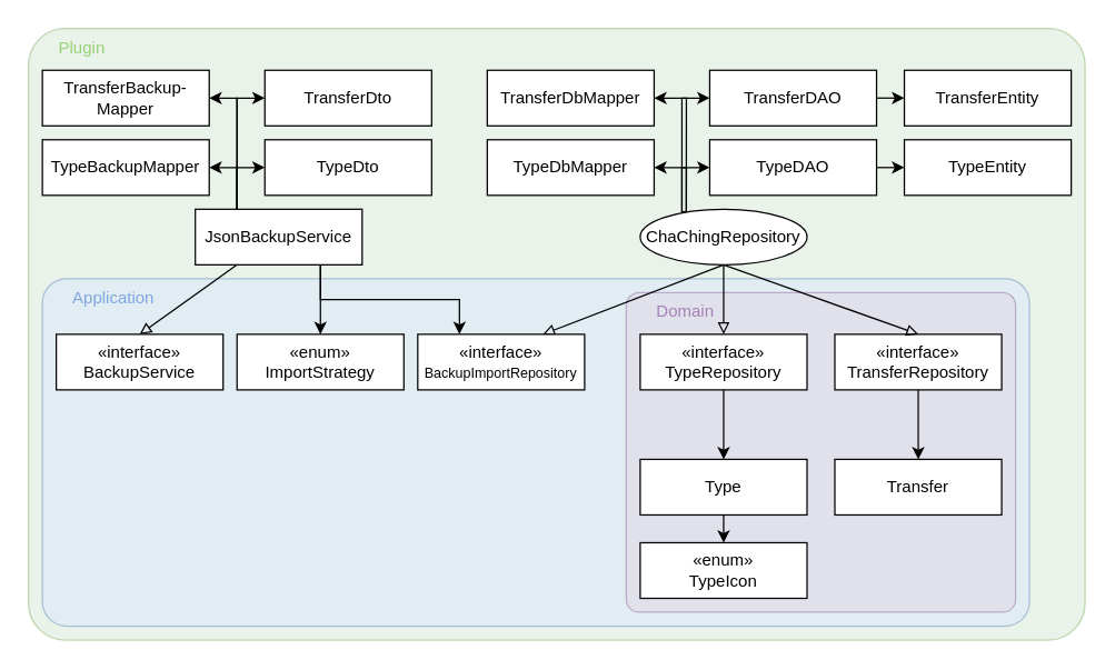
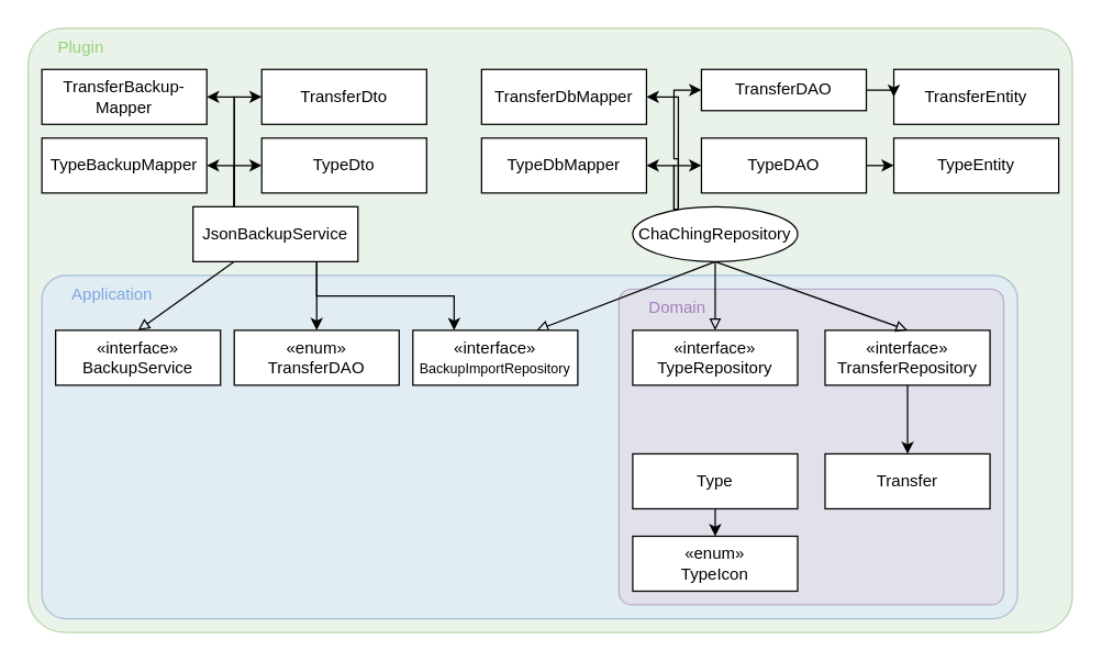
  <mxCell id="0" />
  <mxCell id="1" parent="0" />
  <mxCell id="2" value="Plugin" style="rounded=1;whiteSpace=wrap;html=1;fillColor=#d5e8d4;strokeColor=#82b366;align=left;verticalAlign=top;horizontal=1;spacingTop=0;spacingLeft=20;fillStyle=auto;opacity=50;arcSize=6;fontColor=#97D077;" parent="1" vertex="1"><mxGeometry x="20" y="20" width="760" height="440" as="geometry" /></mxCell>
  <mxCell id="3" value="Application" style="rounded=1;whiteSpace=wrap;html=1;fillColor=#dae8fc;strokeColor=#6c8ebf;align=left;verticalAlign=top;horizontal=1;spacingTop=0;spacingLeft=20;fillStyle=auto;opacity=50;arcSize=7;fontColor=#7EA6E0;" parent="1" vertex="1"><mxGeometry x="30" y="200" width="710" height="250" as="geometry" /></mxCell>
  <mxCell id="4" value="&lt;div align=&quot;left&quot;&gt;Domain&lt;/div&gt;" style="rounded=1;whiteSpace=wrap;html=1;fillColor=#e1d5e7;strokeColor=#9673a6;align=left;verticalAlign=top;horizontal=1;spacingTop=0;spacingLeft=20;fillStyle=auto;gradientColor=none;opacity=50;arcSize=4;fontColor=#A680B8;" parent="1" vertex="1"><mxGeometry x="450" y="210" width="280" height="230" as="geometry" /></mxCell>
  <mxCell id="5" value="&lt;div&gt;&lt;font&gt;&lt;span&gt;«enum»&lt;/span&gt;&lt;/font&gt;&lt;/div&gt;&lt;div&gt;&lt;font&gt;&lt;span&gt;TypeIcon&lt;/span&gt;&lt;/font&gt;&lt;/div&gt;" style="rounded=0;whiteSpace=wrap;html=1;fontColor=#000000;fontSize=12;" parent="1" vertex="1"><mxGeometry x="460" y="390" width="120" height="40" as="geometry" /></mxCell>
  <mxCell id="6" style="edgeStyle=orthogonalEdgeStyle;rounded=0;orthogonalLoop=1;jettySize=auto;html=1;exitX=0.5;exitY=1;exitDx=0;exitDy=0;entryX=0.5;entryY=0;entryDx=0;entryDy=0;" parent="1" source="7" target="5" edge="1"><mxGeometry relative="1" as="geometry" /></mxCell>
  <mxCell id="7" value="Type" style="rounded=0;whiteSpace=wrap;html=1;fontColor=#000000;fontSize=12;" parent="1" vertex="1"><mxGeometry x="460" y="330" width="120" height="40" as="geometry" /></mxCell>
  <mxCell id="8" value="Transfer" style="rounded=0;whiteSpace=wrap;html=1;fontColor=#000000;fontSize=12;" parent="1" vertex="1"><mxGeometry x="600" y="330" width="120" height="40" as="geometry" /></mxCell>
- <mxCell id="9" style="edgeStyle=orthogonalEdgeStyle;rounded=0;orthogonalLoop=1;jettySize=auto;html=1;exitX=0.5;exitY=1;exitDx=0;exitDy=0;entryX=0.5;entryY=0;entryDx=0;entryDy=0;" parent="1" source="10" target="7" edge="1"><mxGeometry relative="1" as="geometry" /></mxCell>
  <mxCell id="10" value="&lt;div&gt;&lt;font&gt;&lt;span&gt;«interface»&lt;/span&gt;&lt;/font&gt;&lt;/div&gt;&lt;div&gt;&lt;font&gt;&lt;span&gt;TypeRepository&lt;/span&gt;&lt;/font&gt;&lt;/div&gt;" style="rounded=0;whiteSpace=wrap;html=1;fontColor=#000000;fontSize=12;" parent="1" vertex="1"><mxGeometry x="460" y="240" width="120" height="40" as="geometry" /></mxCell>
  <mxCell id="11" style="edgeStyle=orthogonalEdgeStyle;rounded=0;orthogonalLoop=1;jettySize=auto;html=1;exitX=0.5;exitY=1;exitDx=0;exitDy=0;entryX=0.5;entryY=0;entryDx=0;entryDy=0;" parent="1" source="12" target="8" edge="1"><mxGeometry relative="1" as="geometry" /></mxCell>
  <mxCell id="12" value="&lt;div&gt;&lt;font&gt;&lt;span&gt;«interface»&lt;/span&gt;&lt;/font&gt;&lt;/div&gt;&lt;div&gt;&lt;font&gt;&lt;span&gt;TransferRepository&lt;/span&gt;&lt;/font&gt;&lt;/div&gt;" style="rounded=0;whiteSpace=wrap;html=1;fontColor=#000000;fontSize=12;" parent="1" vertex="1"><mxGeometry x="600" y="240" width="120" height="40" as="geometry" /></mxCell>
  <mxCell id="13" style="rounded=0;orthogonalLoop=1;jettySize=auto;html=1;exitX=0.5;exitY=1;exitDx=0;exitDy=0;entryX=0.5;entryY=0;entryDx=0;entryDy=0;endArrow=block;endFill=0;" parent="1" source="20" target="12" edge="1"><mxGeometry relative="1" as="geometry" /></mxCell>
  <mxCell id="14" style="rounded=0;orthogonalLoop=1;jettySize=auto;html=1;exitX=0.5;exitY=1;exitDx=0;exitDy=0;entryX=0.5;entryY=0;entryDx=0;entryDy=0;endArrow=block;endFill=0;" parent="1" source="20" target="10" edge="1"><mxGeometry relative="1" as="geometry" /></mxCell>
  <mxCell id="15" style="edgeStyle=orthogonalEdgeStyle;rounded=0;orthogonalLoop=1;jettySize=auto;html=1;exitX=0.25;exitY=0;exitDx=0;exitDy=0;entryX=0;entryY=0.5;entryDx=0;entryDy=0;" parent="1" source="20" target="26" edge="1"><mxGeometry relative="1" as="geometry"><Array as="points"><mxPoint x="490" y="120" /></Array></mxGeometry></mxCell>
  <mxCell id="16" style="edgeStyle=orthogonalEdgeStyle;rounded=0;orthogonalLoop=1;jettySize=auto;html=1;exitX=0.25;exitY=0;exitDx=0;exitDy=0;entryX=0;entryY=0.5;entryDx=0;entryDy=0;" parent="1" source="20" target="24" edge="1"><mxGeometry relative="1" as="geometry" /></mxCell>
  <mxCell id="17" style="edgeStyle=orthogonalEdgeStyle;rounded=0;orthogonalLoop=1;jettySize=auto;html=1;exitX=0.25;exitY=0;exitDx=0;exitDy=0;entryX=1;entryY=0.5;entryDx=0;entryDy=0;" parent="1" source="20" target="28" edge="1"><mxGeometry relative="1" as="geometry"><Array as="points"><mxPoint x="490" y="120" /></Array></mxGeometry></mxCell>
  <mxCell id="18" style="edgeStyle=orthogonalEdgeStyle;rounded=0;orthogonalLoop=1;jettySize=auto;html=1;exitX=0.25;exitY=0;exitDx=0;exitDy=0;entryX=1;entryY=0.5;entryDx=0;entryDy=0;" parent="1" source="20" target="27" edge="1"><mxGeometry relative="1" as="geometry" /></mxCell>
  <mxCell id="19" style="rounded=0;orthogonalLoop=1;jettySize=auto;html=1;exitX=0.5;exitY=1;exitDx=0;exitDy=0;entryX=0.75;entryY=0;entryDx=0;entryDy=0;endArrow=block;endFill=0;" edge="1" parent="1" source="20" target="41"><mxGeometry relative="1" as="geometry" /></mxCell>
  <mxCell id="20" value="ChaChingRepository" style="ellipse;whiteSpace=wrap;html=1;fontColor=#000000;fontSize=12;" parent="1" vertex="1"><mxGeometry x="460" y="150" width="120" height="40" as="geometry" /></mxCell>
  <mxCell id="21" value="TypeEntity" style="rounded=0;whiteSpace=wrap;html=1;fontColor=#000000;fontSize=12;" parent="1" vertex="1"><mxGeometry x="650" y="100" width="120" height="40" as="geometry" /></mxCell>
  <mxCell id="22" value="TransferEntity" style="rounded=0;whiteSpace=wrap;html=1;fontColor=#000000;fontSize=12;" parent="1" vertex="1"><mxGeometry x="650" y="50" width="120" height="40" as="geometry" /></mxCell>
  <mxCell id="23" style="edgeStyle=orthogonalEdgeStyle;rounded=0;orthogonalLoop=1;jettySize=auto;html=1;exitX=1;exitY=0.5;exitDx=0;exitDy=0;entryX=0;entryY=0.5;entryDx=0;entryDy=0;" parent="1" source="24" target="22" edge="1"><mxGeometry relative="1" as="geometry" /></mxCell>
- <mxCell id="24" value="TransferDAO" style="rounded=0;whiteSpace=wrap;html=1;fontColor=#000000;fontSize=12;" parent="1" vertex="1"><mxGeometry x="510" y="50" width="120" height="40" as="geometry" /></mxCell>
+ <mxCell id="24" value="TransferDAO" style="rounded=0;whiteSpace=wrap;html=1;fontColor=#000000;fontSize=12;" parent="1" vertex="1"><mxGeometry x="510" y="50" width="120" height="30" as="geometry" /></mxCell>
  <mxCell id="25" style="edgeStyle=orthogonalEdgeStyle;rounded=0;orthogonalLoop=1;jettySize=auto;html=1;exitX=1;exitY=0.5;exitDx=0;exitDy=0;entryX=0;entryY=0.5;entryDx=0;entryDy=0;" parent="1" source="26" target="21" edge="1"><mxGeometry relative="1" as="geometry" /></mxCell>
  <mxCell id="26" value="TypeDAO" style="rounded=0;whiteSpace=wrap;html=1;fontColor=#000000;fontSize=12;" parent="1" vertex="1"><mxGeometry x="510" y="100" width="120" height="40" as="geometry" /></mxCell>
  <mxCell id="27" value="TransferDbMapper" style="rounded=0;whiteSpace=wrap;html=1;fontColor=#000000;fontSize=12;" parent="1" vertex="1"><mxGeometry x="350" y="50" width="120" height="40" as="geometry" /></mxCell>
  <mxCell id="28" value="TypeDbMapper" style="rounded=0;whiteSpace=wrap;html=1;fontColor=#000000;fontSize=12;" parent="1" vertex="1"><mxGeometry x="350" y="100" width="120" height="40" as="geometry" /></mxCell>
  <mxCell id="29" value="TypeDto" style="rounded=0;whiteSpace=wrap;html=1;fontColor=#000000;fontSize=12;" vertex="1" parent="1"><mxGeometry x="190" y="100" width="120" height="40" as="geometry" /></mxCell>
  <mxCell id="30" value="TransferDto" style="rounded=0;whiteSpace=wrap;html=1;fontColor=#000000;fontSize=12;" vertex="1" parent="1"><mxGeometry x="190" y="50" width="120" height="40" as="geometry" /></mxCell>
  <mxCell id="31" value="TypeBackupMapper" style="rounded=0;whiteSpace=wrap;html=1;fontColor=#000000;fontSize=12;" vertex="1" parent="1"><mxGeometry x="30" y="100" width="120" height="40" as="geometry" /></mxCell>
  <mxCell id="32" value="&lt;div&gt;TransferBackup-&lt;/div&gt;&lt;div&gt;Mapper&lt;/div&gt;" style="rounded=0;whiteSpace=wrap;html=1;fontColor=#000000;fontSize=12;" vertex="1" parent="1"><mxGeometry x="30" y="50" width="120" height="40" as="geometry" /></mxCell>
  <mxCell id="33" style="edgeStyle=orthogonalEdgeStyle;rounded=0;orthogonalLoop=1;jettySize=auto;html=1;exitX=0.25;exitY=0;exitDx=0;exitDy=0;entryX=0;entryY=0.5;entryDx=0;entryDy=0;" edge="1" parent="1" source="40" target="29"><mxGeometry relative="1" as="geometry"><Array as="points"><mxPoint x="170" y="120" /></Array></mxGeometry></mxCell>
  <mxCell id="34" style="edgeStyle=orthogonalEdgeStyle;rounded=0;orthogonalLoop=1;jettySize=auto;html=1;exitX=0.25;exitY=0;exitDx=0;exitDy=0;entryX=0;entryY=0.5;entryDx=0;entryDy=0;" edge="1" parent="1" source="40" target="30"><mxGeometry relative="1" as="geometry" /></mxCell>
  <mxCell id="35" style="edgeStyle=orthogonalEdgeStyle;rounded=0;orthogonalLoop=1;jettySize=auto;html=1;exitX=0.25;exitY=0;exitDx=0;exitDy=0;entryX=1;entryY=0.5;entryDx=0;entryDy=0;" edge="1" parent="1" source="40" target="31"><mxGeometry relative="1" as="geometry"><Array as="points"><mxPoint x="170" y="120" /></Array></mxGeometry></mxCell>
  <mxCell id="36" style="edgeStyle=orthogonalEdgeStyle;rounded=0;orthogonalLoop=1;jettySize=auto;html=1;exitX=0.25;exitY=0;exitDx=0;exitDy=0;entryX=1;entryY=0.5;entryDx=0;entryDy=0;" edge="1" parent="1" source="40" target="32"><mxGeometry relative="1" as="geometry" /></mxCell>
  <mxCell id="37" style="rounded=0;orthogonalLoop=1;jettySize=auto;html=1;exitX=0.25;exitY=1;exitDx=0;exitDy=0;entryX=0.5;entryY=0;entryDx=0;entryDy=0;endArrow=block;endFill=0;" edge="1" parent="1" source="40" target="42"><mxGeometry relative="1" as="geometry" /></mxCell>
  <mxCell id="38" style="edgeStyle=orthogonalEdgeStyle;rounded=0;orthogonalLoop=1;jettySize=auto;html=1;exitX=0.75;exitY=1;exitDx=0;exitDy=0;entryX=0.5;entryY=0;entryDx=0;entryDy=0;" edge="1" parent="1" source="40" target="43"><mxGeometry relative="1" as="geometry" /></mxCell>
  <mxCell id="39" style="edgeStyle=orthogonalEdgeStyle;rounded=0;orthogonalLoop=1;jettySize=auto;html=1;exitX=0.75;exitY=1;exitDx=0;exitDy=0;entryX=0.25;entryY=0;entryDx=0;entryDy=0;" edge="1" parent="1" source="40" target="41"><mxGeometry relative="1" as="geometry" /></mxCell>
  <mxCell id="40" value="JsonBackupService" style="rounded=0;whiteSpace=wrap;html=1;fontColor=#000000;fontSize=12;" vertex="1" parent="1"><mxGeometry x="140" y="150" width="120" height="40" as="geometry" /></mxCell>
  <mxCell id="41" value="&lt;div&gt;&lt;font&gt;&lt;span&gt;«interface»&lt;/span&gt;&lt;/font&gt;&lt;/div&gt;&lt;div&gt;&lt;font style=&quot;font-size: 10px;&quot;&gt;&lt;span&gt;BackupImportRepository&lt;/span&gt;&lt;/font&gt;&lt;/div&gt;" style="rounded=0;whiteSpace=wrap;html=1;fontColor=#000000;fontSize=12;" vertex="1" parent="1"><mxGeometry x="300" y="240" width="120" height="40" as="geometry" /></mxCell>
  <mxCell id="42" value="&lt;div&gt;&lt;font&gt;&lt;span&gt;«interface»&lt;/span&gt;&lt;/font&gt;&lt;/div&gt;&lt;div&gt;&lt;font&gt;&lt;span&gt;BackupService&lt;/span&gt;&lt;/font&gt;&lt;/div&gt;" style="rounded=0;whiteSpace=wrap;html=1;fontColor=#000000;fontSize=12;" vertex="1" parent="1"><mxGeometry x="40" y="240" width="120" height="40" as="geometry" /></mxCell>
- <mxCell id="43" value="&lt;div&gt;&lt;font&gt;&lt;span&gt;«enum»&lt;/span&gt;&lt;/font&gt;&lt;/div&gt;ImportStrategy" style="rounded=0;whiteSpace=wrap;html=1;fontColor=#000000;fontSize=12;" vertex="1" parent="1"><mxGeometry x="170" y="240" width="120" height="40" as="geometry" /></mxCell>
+ <mxCell id="43" value="&lt;div&gt;&lt;font&gt;&lt;span&gt;«enum»&lt;/span&gt;&lt;/font&gt;&lt;/div&gt;TransferDAO" style="rounded=0;whiteSpace=wrap;html=1;fontColor=#000000;fontSize=12;" vertex="1" parent="1"><mxGeometry x="170" y="240" width="120" height="40" as="geometry" /></mxCell>
